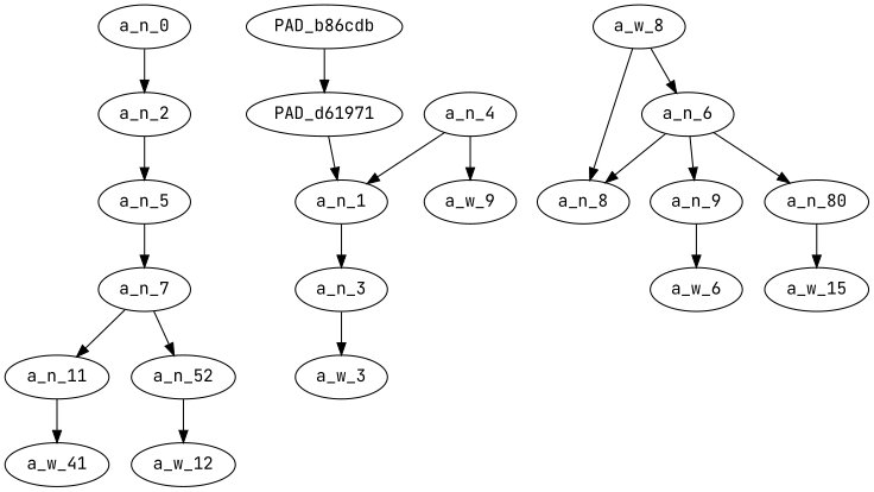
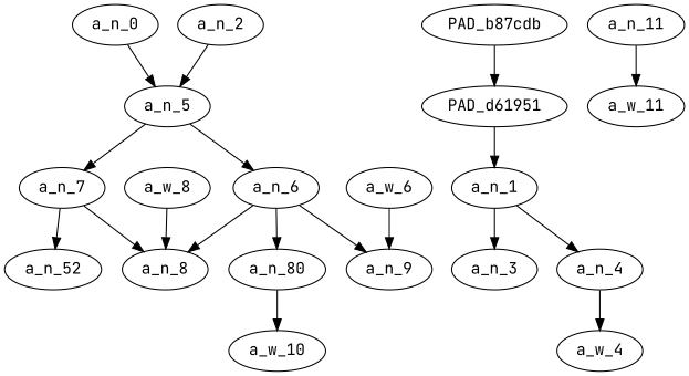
  strict digraph {
    fontname="JetBrains Mono"
    node [div_dir=1 fontname="JetBrains Mono" index=0 level=1 text_span="[0, 1]" value=0.16363265]
    edge [fontname="JetBrains Mono"]
    a_n_0 [level=5 text_span="[0, 1, 2, 3, 4, 5, 6]" value=0.99999998]
    a_n_2 [index=1 level=4 text_span="[2, 3, 4, 5, 6]" value=0.83312618]
-   PAD_b86cdb [level=4]
-   PAD_d61951 [level=3 label=PAD_d61971]
+   PAD_b86cdb [level=4 label=PAD_b87cdb]
+   PAD_d61951 [level=3]
    a_n_5 [index=1 level=3 text_span="[2, 3, 4, 5, 6]" value=0.82965135]
    a_n_1 [level=2]
    a_n_6 [index=1 level=2 text_span="[2, 3, 4]" value=0.59847271]
    a_n_7 [index=2 level=2 text_span="[5, 6]" value=0.22770381]
    a_n_3 [text_span="[0]" value=0.06476060]
    a_n_4 [index=1 text_span="[1]" value=0.09840184]
-   a_w_3 [div_dir=0 level=0 text_span="[0]" value=another]
-   a_w_4 [div_dir=0 index=1 level=0 text_span="[1]" value=day label=a_w_9]
+   a_w_4 [div_dir=0 index=1 level=0 text_span="[1]" value=day]
    a_n_8 [index=2 text_span="[2]" value=0.09548943]
    a_n_9 [index=3 text_span="[3]" value=0.17671609]
    n15 [index=4 label=a_n_80 text_span="[4]" value=0.32297474]
    a_n_11 [index=5 text_span="[5]" value=0.11913345]
    n17 [index=6 label=a_n_52 text_span="[6]" value=0.10724266]
    n18 [div_dir=0 index=3 label=a_w_6 level=0 text_span="[3]" value=sand]
-   a_w_10 [div_dir=0 index=4 level=0 text_span="[4]" value=nigger label=a_w_15]
-   a_w_11 [div_dir=0 index=5 level=0 text_span="[5]" value=kills label=a_w_41]
-   a_w_12 [div_dir=0 index=6 level=0 text_span="[6]" value=whites]
+   a_w_10 [div_dir=0 index=4 level=0 text_span="[4]" value=nigger]
+   a_w_11 [div_dir=0 index=5 level=0 text_span="[5]" value=kills]
    a_w_8 [div_dir=0 index=2 level=0 text_span="[2]" value=another1]
-   a_n_0 -> a_n_2
+   a_n_0 -> a_n_5
    a_n_2 -> a_n_5
    PAD_b86cdb -> PAD_d61951
    PAD_d61951 -> a_n_1
-   a_w_8 -> a_n_6
+   a_n_5 -> a_n_6
    a_n_5 -> a_n_7
    a_n_1 -> a_n_3
-   a_n_4 -> a_n_1
+   a_n_1 -> a_n_4
    a_n_6 -> a_n_8
    a_n_6 -> a_n_9
    a_n_6 -> n15
-   a_n_7 -> a_n_11
+   a_n_7 -> a_n_8
    a_n_7 -> n17
-   a_n_3 -> a_w_3
    a_n_4 -> a_w_4
-   a_n_9 -> n18
+   n18 -> a_n_9
    n15 -> a_w_10
    a_n_11 -> a_w_11
-   n17 -> a_w_12
    a_w_8 -> a_n_8
  }
